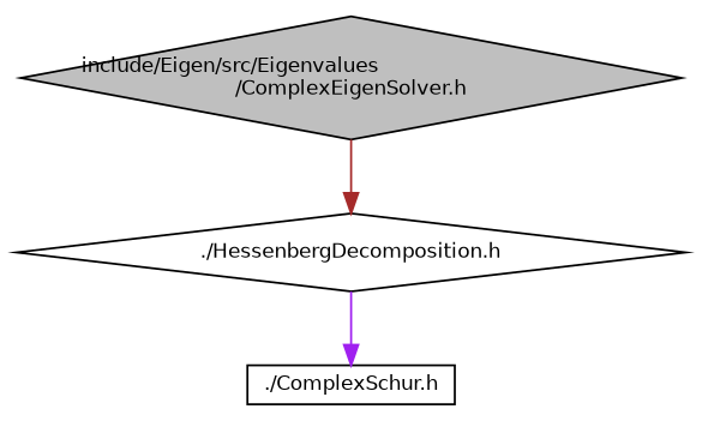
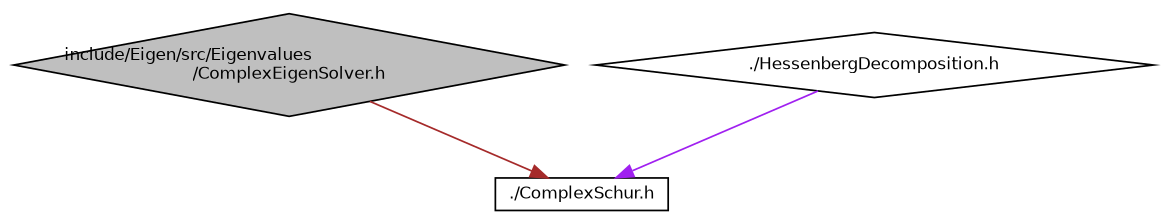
  digraph {
    node [color=black fillcolor=white fontname=Helvetica fontsize=10 shape=diamond style=filled]
    edge [fontname=Helvetica fontsize=10 labelfontname=Helvetica labelfontsize=10 style=solid]
    n1 [fillcolor=grey75 fontcolor=black height=0.2 label="include/Eigen/src/Eigenvalues\l/ComplexEigenSolver.h" width=0.4]
    n2 [height=0.2 label="./ComplexSchur.h" shape=box width=0.4]
    n3 [height=0.2 label="./HessenbergDecomposition.h" width=0.4]
-   n1 -> n3 [color=brown]
+   n1 -> n2 [color=brown]
    n3 -> n2 [color=purple]
  }
